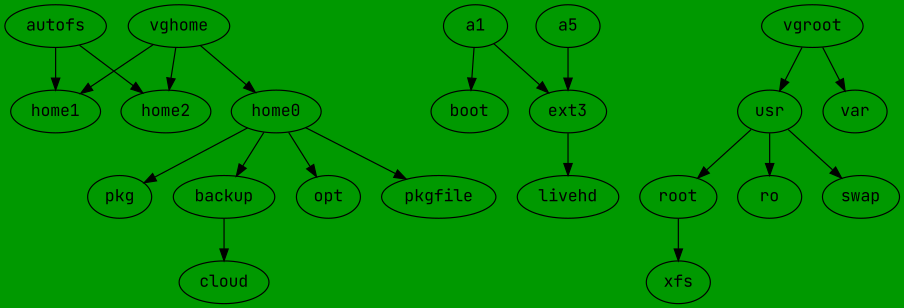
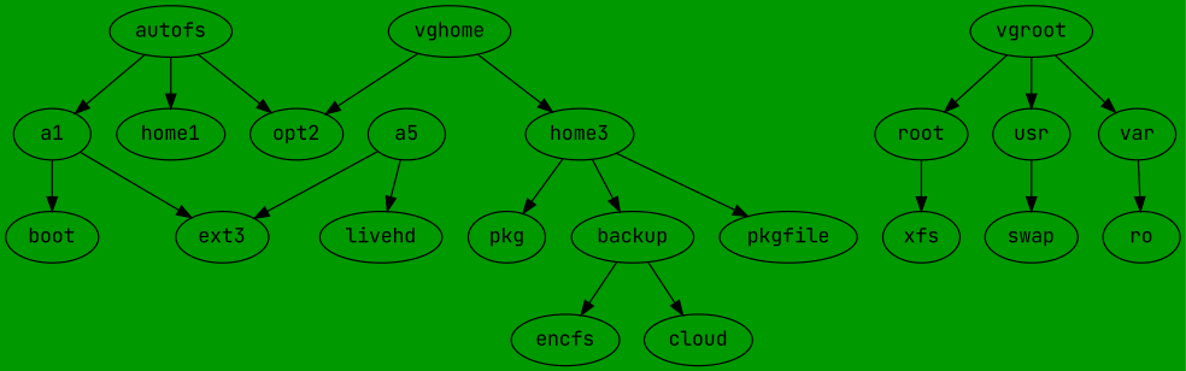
  digraph {
    bgcolor="#009900"
    fontname="JetBrains Mono"
    node [fontname="JetBrains Mono"]
    edge [fontname="JetBrains Mono"]
    autofs
-   home2
+   home2 [label=opt2]
    home1
    n4 [label=a1]
    boot
    ext3
    root
    xfs
    usr
    ro
    swap
-   home0
+   home0 [label=home3]
    pkg
    backup
-   opt
    pkgfile
+   encfs
    cloud
    a5
    livehd
    vgroot
    var
    vghome
    autofs -> home2
    autofs -> home1
+   autofs -> n4
    n4 -> boot
    n4 -> ext3
    root -> xfs
-   usr -> ro
+   var -> ro
    usr -> swap
    home0 -> pkg
    home0 -> backup
-   home0 -> opt
    home0 -> pkgfile
+   backup -> encfs
    backup -> cloud
    a5 -> ext3
-   ext3 -> livehd
-   usr -> root
+   a5 -> livehd
+   vgroot -> root
    vgroot -> usr
    vgroot -> var
    vghome -> home2
-   vghome -> home1
    vghome -> home0
  }
